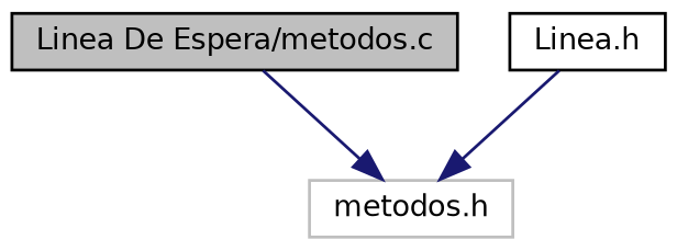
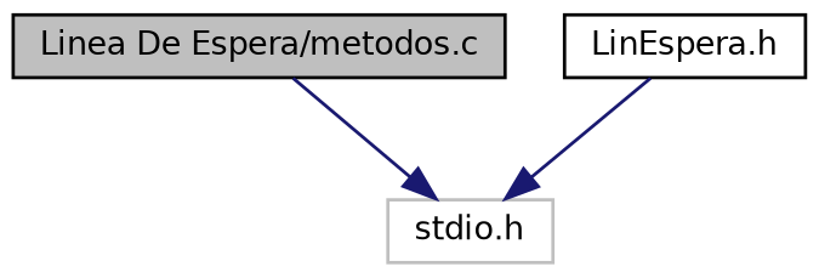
  digraph {
    node [color=black fillcolor=white fontname=Helvetica fontsize=10 shape=record style=filled]
    edge [color=midnightblue fontname=Helvetica fontsize=10 labelfontname=Helvetica labelfontsize=10 style=solid]
    n1 [fillcolor=grey75 fontcolor=black height=0.2 label="Linea De Espera/metodos.c" width=0.4]
-   n2 [color=grey75 height=0.2 label="metodos.h" width=0.4]
-   n3 [height=0.2 label="Linea.h" width=0.4]
+   n2 [color=grey75 height=0.2 label="stdio.h" width=0.4]
+   n3 [height=0.2 label="LinEspera.h" width=0.4]
    n1 -> n2
    n3 -> n2
  }
